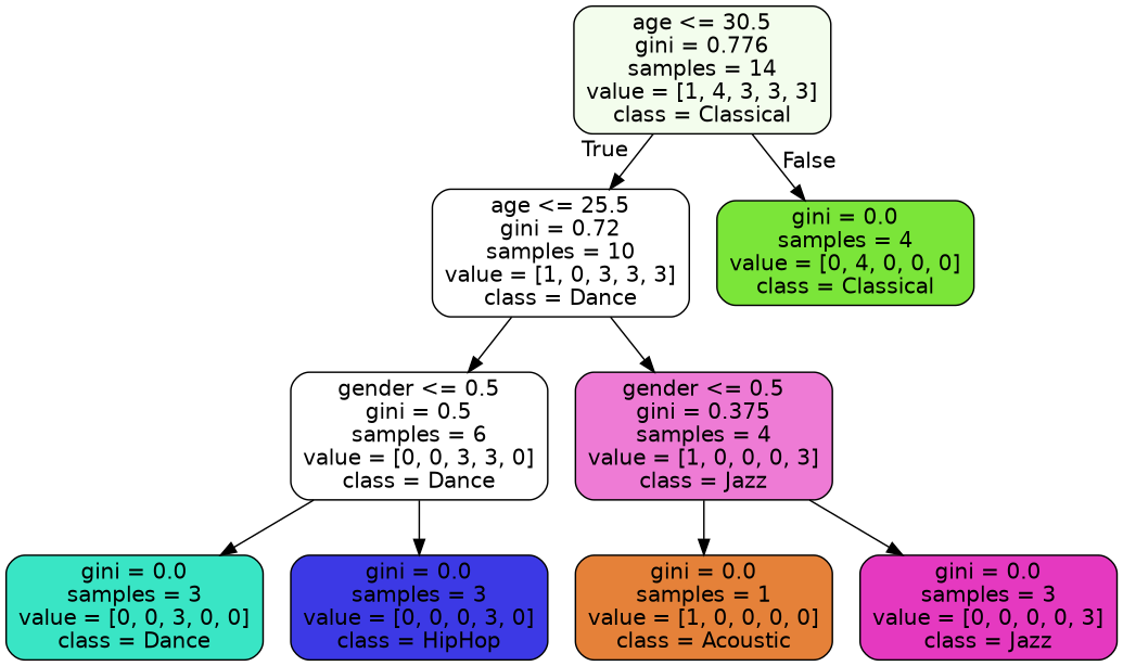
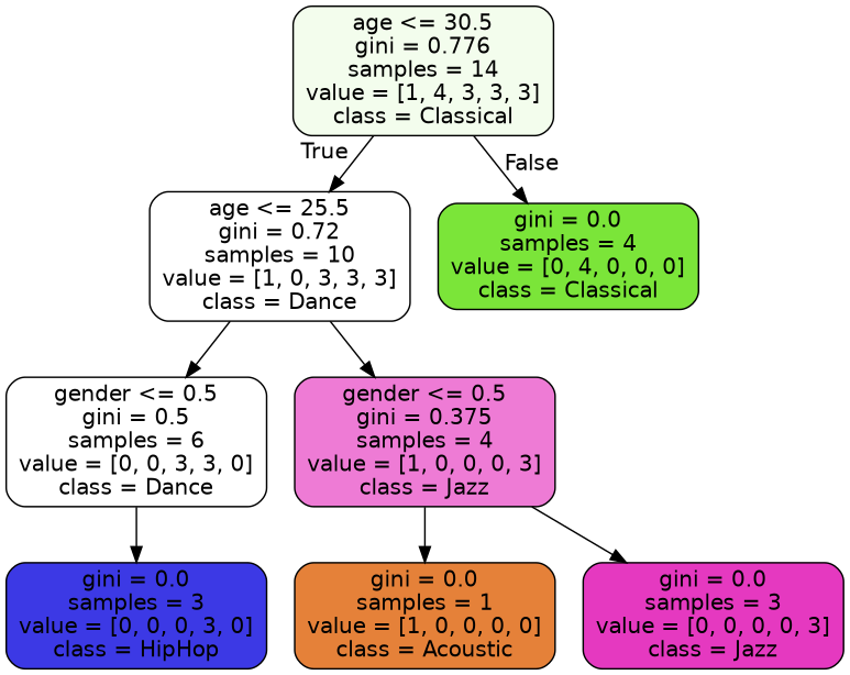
  digraph {
    node [color=black fillcolor="#ffffff" fontname=helvetica shape=box style="filled, rounded"]
    edge [fontname=helvetica]
    n1 [fillcolor="#f3fded" label="age <= 30.5\ngini = 0.776\nsamples = 14\nvalue = [1, 4, 3, 3, 3]\nclass = Classical"]
    n2 [label="age <= 25.5\ngini = 0.72\nsamples = 10\nvalue = [1, 0, 3, 3, 3]\nclass = Dance"]
    n3 [fillcolor="#7be539" label="gini = 0.0\nsamples = 4\nvalue = [0, 4, 0, 0, 0]\nclass = Classical"]
    n4 [label="gender <= 0.5\ngini = 0.5\nsamples = 6\nvalue = [0, 0, 3, 3, 0]\nclass = Dance"]
    n5 [fillcolor="#ee7bd5" label="gender <= 0.5\ngini = 0.375\nsamples = 4\nvalue = [1, 0, 0, 0, 3]\nclass = Jazz"]
-   n6 [fillcolor="#39e5c5" label="gini = 0.0\nsamples = 3\nvalue = [0, 0, 3, 0, 0]\nclass = Dance"]
    n7 [fillcolor="#3c39e5" label="gini = 0.0\nsamples = 3\nvalue = [0, 0, 0, 3, 0]\nclass = HipHop"]
    n8 [fillcolor="#e58139" label="gini = 0.0\nsamples = 1\nvalue = [1, 0, 0, 0, 0]\nclass = Acoustic"]
    n9 [fillcolor="#e539c0" label="gini = 0.0\nsamples = 3\nvalue = [0, 0, 0, 0, 3]\nclass = Jazz"]
    n1 -> n2 [headlabel=True labelangle=45 labeldistance=2.5]
    n1 -> n3 [headlabel=False labelangle=-45 labeldistance=2.5]
    n2 -> n4
    n2 -> n5
-   n4 -> n6
    n4 -> n7
    n5 -> n8
    n5 -> n9
  }
